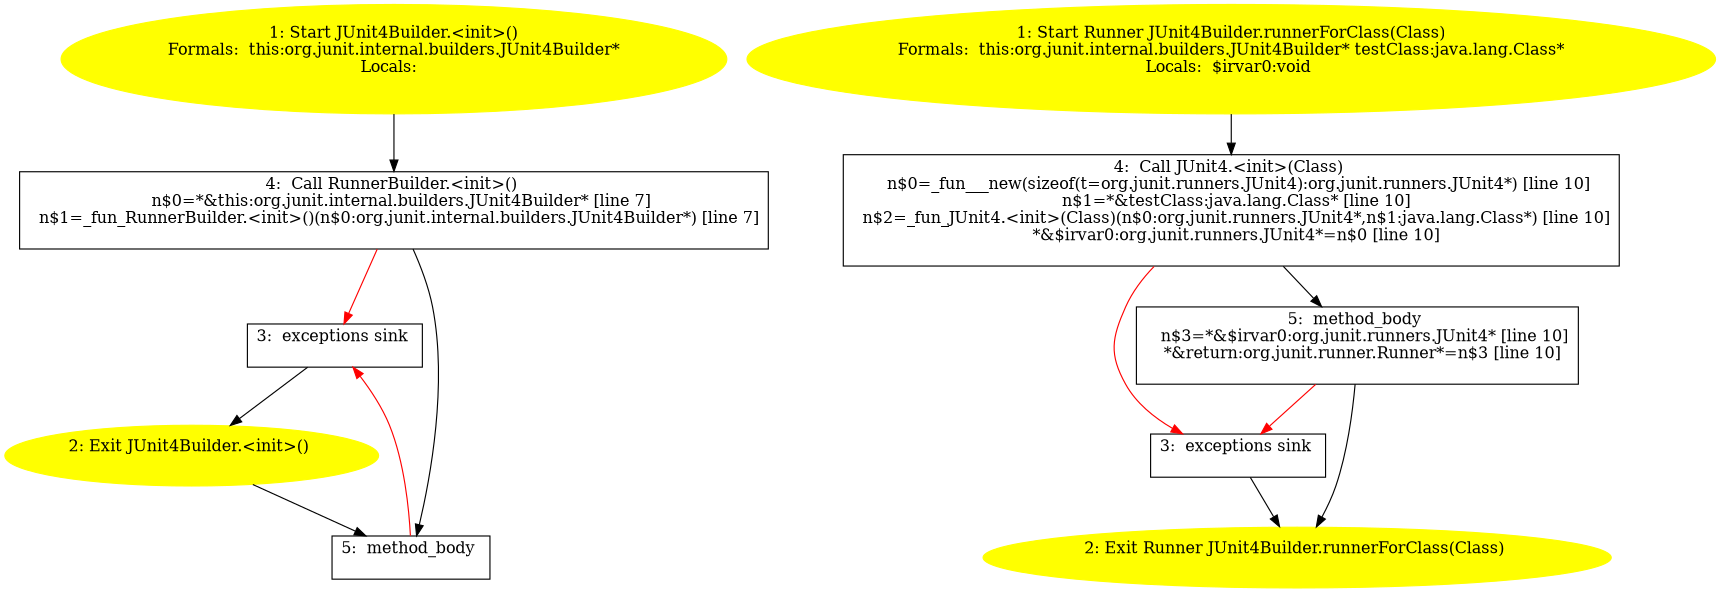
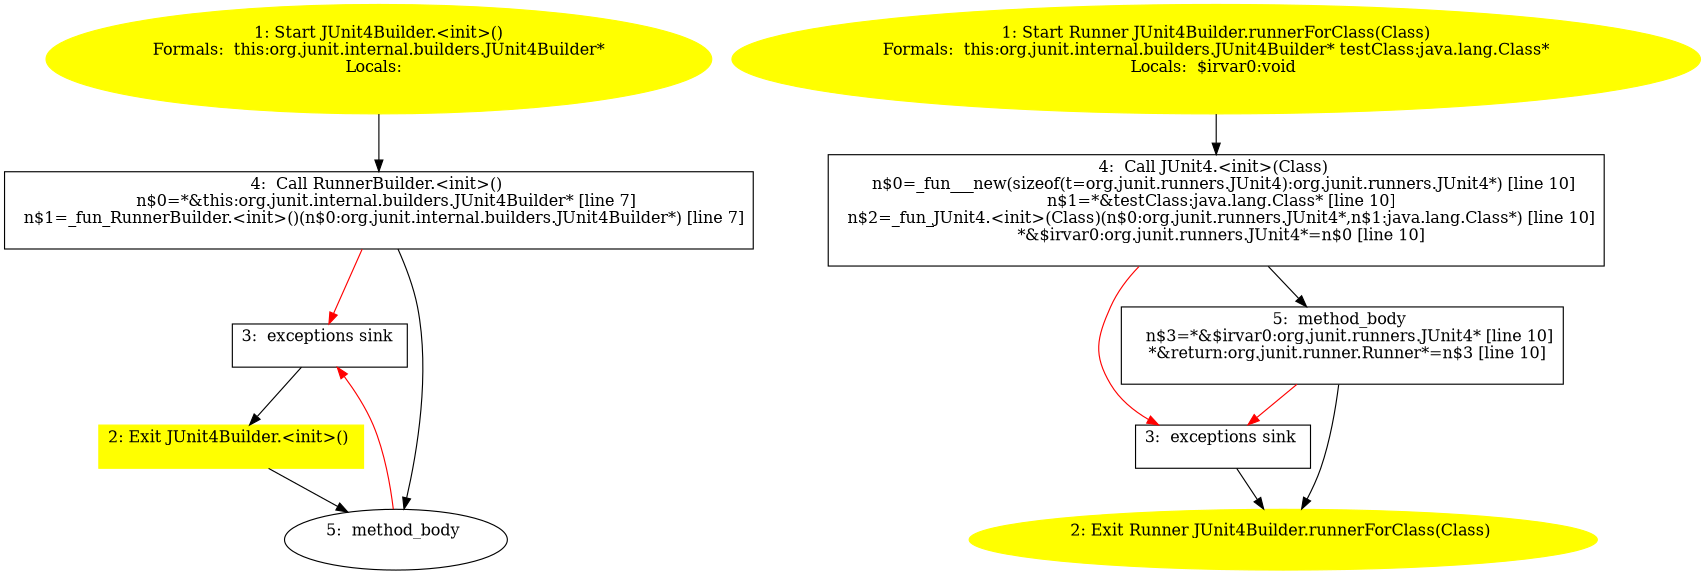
  digraph {
    node [shape=box]
    n1 [color=yellow label="1: Start JUnit4Builder.<init>()\nFormals:  this:org.junit.internal.builders.JUnit4Builder*\nLocals:  \n  " style=filled shape=""]
    n2 [label="4:  Call RunnerBuilder.<init>() \n   n$0=*&this:org.junit.internal.builders.JUnit4Builder* [line 7]\n  n$1=_fun_RunnerBuilder.<init>()(n$0:org.junit.internal.builders.JUnit4Builder*) [line 7]\n "]
    n3 [label="3:  exceptions sink \n  "]
-   n4 [label="5:  method_body \n  "]
-   n5 [color=yellow label="2: Exit JUnit4Builder.<init>() \n  " style=filled shape=""]
+   n4 [label="5:  method_body \n  " shape=ellipse]
+   n5 [color=yellow label="2: Exit JUnit4Builder.<init>() \n  " style=filled]
    n6 [color=yellow label="1: Start Runner JUnit4Builder.runnerForClass(Class)\nFormals:  this:org.junit.internal.builders.JUnit4Builder* testClass:java.lang.Class*\nLocals:  $irvar0:void \n  " style=filled shape=""]
    n7 [label="4:  Call JUnit4.<init>(Class) \n   n$0=_fun___new(sizeof(t=org.junit.runners.JUnit4):org.junit.runners.JUnit4*) [line 10]\n  n$1=*&testClass:java.lang.Class* [line 10]\n  n$2=_fun_JUnit4.<init>(Class)(n$0:org.junit.runners.JUnit4*,n$1:java.lang.Class*) [line 10]\n  *&$irvar0:org.junit.runners.JUnit4*=n$0 [line 10]\n "]
    n8 [label="3:  exceptions sink \n  "]
    n9 [label="5:  method_body \n   n$3=*&$irvar0:org.junit.runners.JUnit4* [line 10]\n  *&return:org.junit.runner.Runner*=n$3 [line 10]\n "]
    n10 [color=yellow label="2: Exit Runner JUnit4Builder.runnerForClass(Class) \n  " style=filled shape=""]
    n1 -> n2
    n2 -> n3 [color=red]
    n2 -> n4
    n3 -> n5
    n4 -> n3 [color=red]
    n5 -> n4
    n6 -> n7
    n7 -> n8 [color=red]
    n7 -> n9
    n8 -> n10
    n9 -> n8 [color=red]
    n9 -> n10
  }
